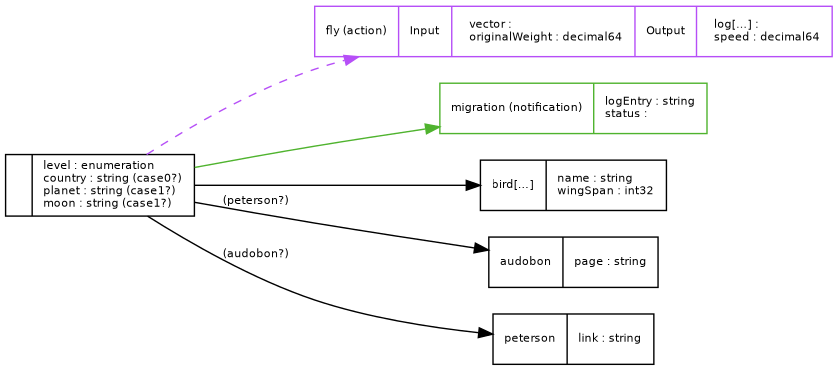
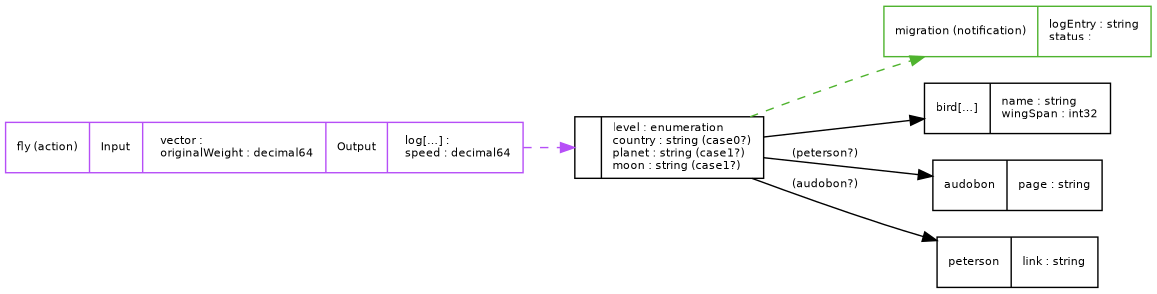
  digraph {
    fontname="Bitstream Vera Sans"
    fontsize=8
    rankdir=LR
    node [fontname="Bitstream Vera Sans" fontsize=8 shape=record]
    edge [fontname="Bitstream Vera Sans" fontsize=8]
    n1 [label="{|level : enumeration\lcountry : string (case0?)\lplanet : string (case1?)\lmoon : string (case1?)\l}"]
    n2 [color="#b64ff7" label="{fly (action)|Input|&#32;&#32;vector : \l&#32;&#32;originalWeight : decimal64\l|Output|&#32;&#32;log[…] : \l&#32;&#32;speed : decimal64\l}"]
    n3 [color="#4fb32e" label="{migration (notification)|logEntry : string\lstatus : \l}"]
    n4 [label="{bird[…]|name : string\lwingSpan : int32\l}"]
    n5 [label="{audobon|page : string\l}"]
    n6 [label="{peterson|link : string\l}"]
-   n1 -> n2 [color="#b64ff7" style=dashed]
-   n1 -> n3 [color="#4fb32e" style=solid]
+   n2 -> n1 [color="#b64ff7" style=dashed]
+   n1 -> n3 [color="#4fb32e" style=dashed]
    n1 -> n4
    n1 -> n5 [label=" (peterson?)"]
    n1 -> n6 [label=" (audobon?)"]
  }
